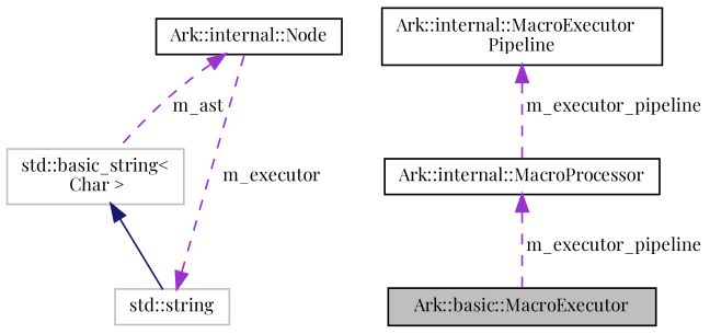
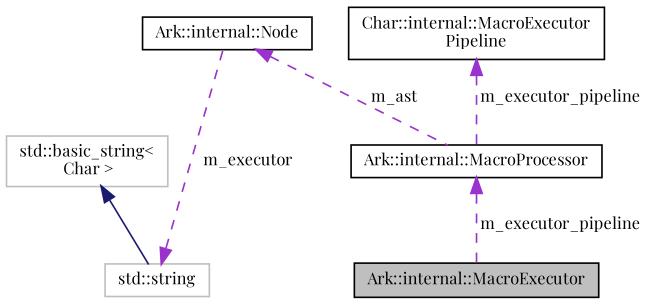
  digraph {
    fontname="Playfair Display"
    node [color=black fillcolor=white fontname="Playfair Display" fontsize=10 shape=record style=filled]
    edge [color=darkorchid3 dir=back fontname="Playfair Display" fontsize=10 labelfontname=Helvetica labelfontsize=10 style=dashed]
-   n1 [fillcolor=grey75 fontcolor=black height=0.2 label="Ark::basic::MacroExecutor" width=0.4]
+   n1 [fillcolor=grey75 fontcolor=black height=0.2 label="Ark::internal::MacroExecutor" width=0.4]
    n2 [height=0.2 label="Ark::internal::MacroProcessor" width=0.4]
    n3 [height=0.2 label="Ark::internal::Node" width=0.4]
    n4 [color=grey75 height=0.2 label="std::string" width=0.4]
    n5 [color=grey75 height=0.2 label="std::basic_string\<\l Char \>" width=0.4]
-   n6 [height=0.2 label="Ark::internal::MacroExecutor\lPipeline" width=0.4]
+   n6 [height=0.2 label="Char::internal::MacroExecutor\lPipeline" width=0.4]
    n2 -> n1 [label=" m_executor_pipeline"]
-   n3 -> n5 [label=" m_ast"]
+   n3 -> n2 [label=" m_ast"]
    n4 -> n3 [label=" m_executor"]
    n5 -> n4 [color=midnightblue style=solid]
    n6 -> n2 [label=" m_executor_pipeline"]
  }
